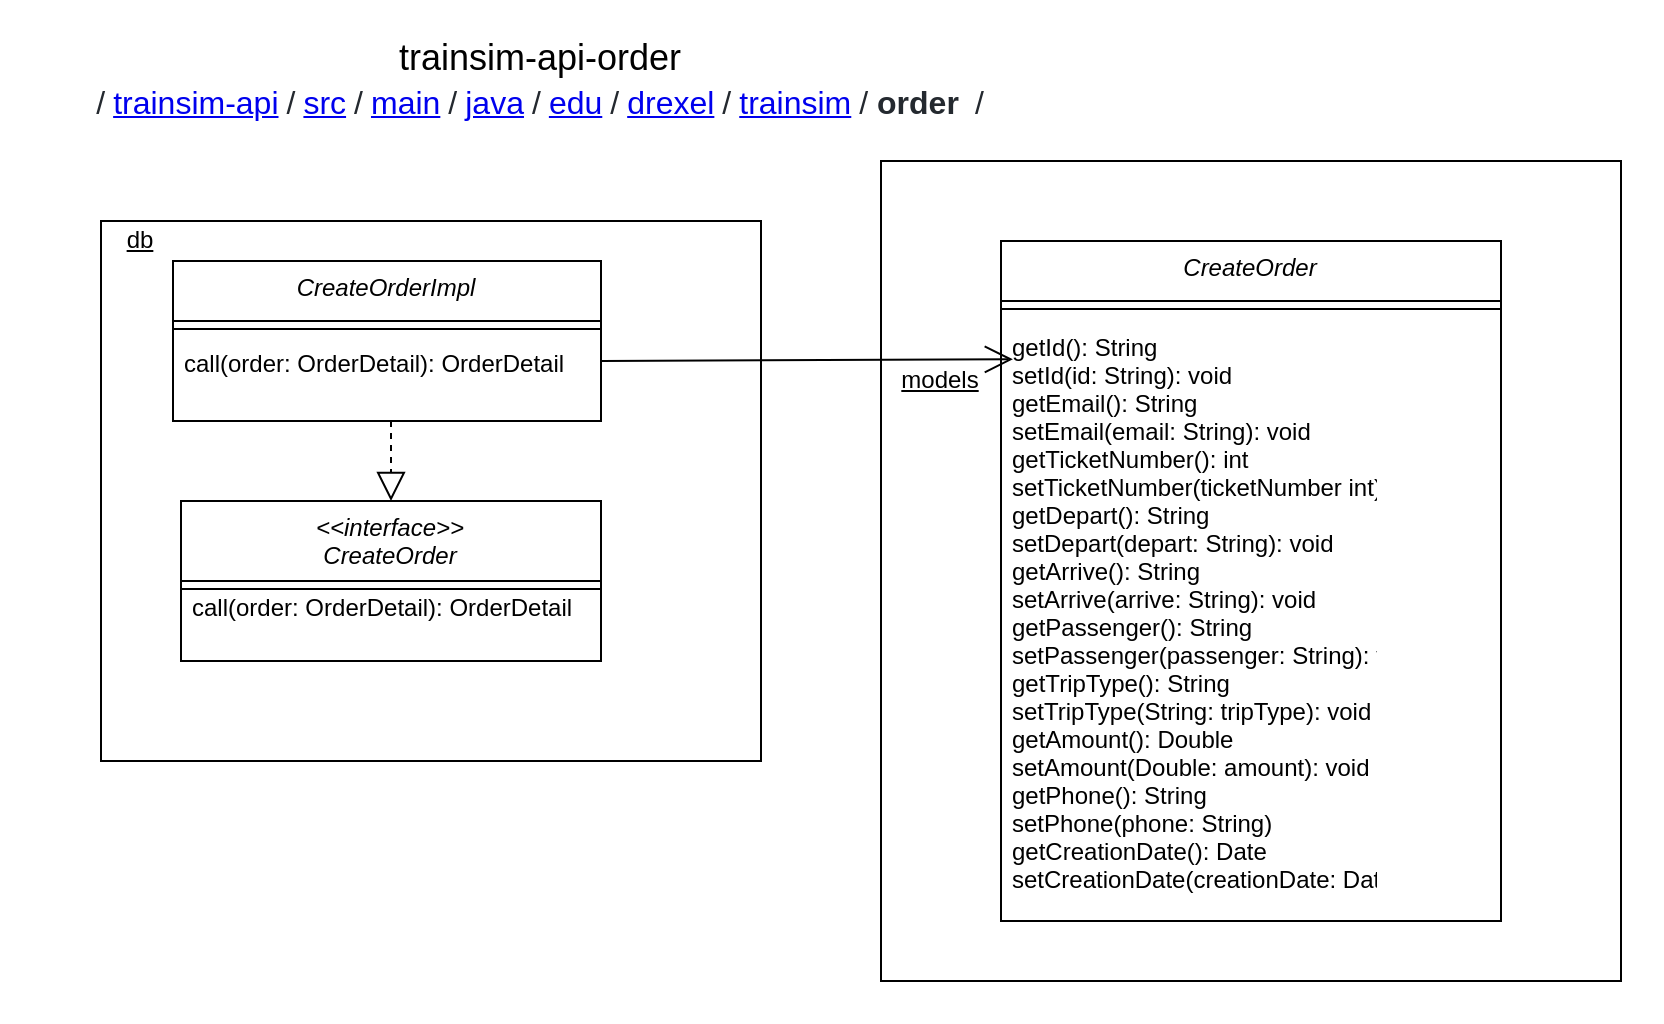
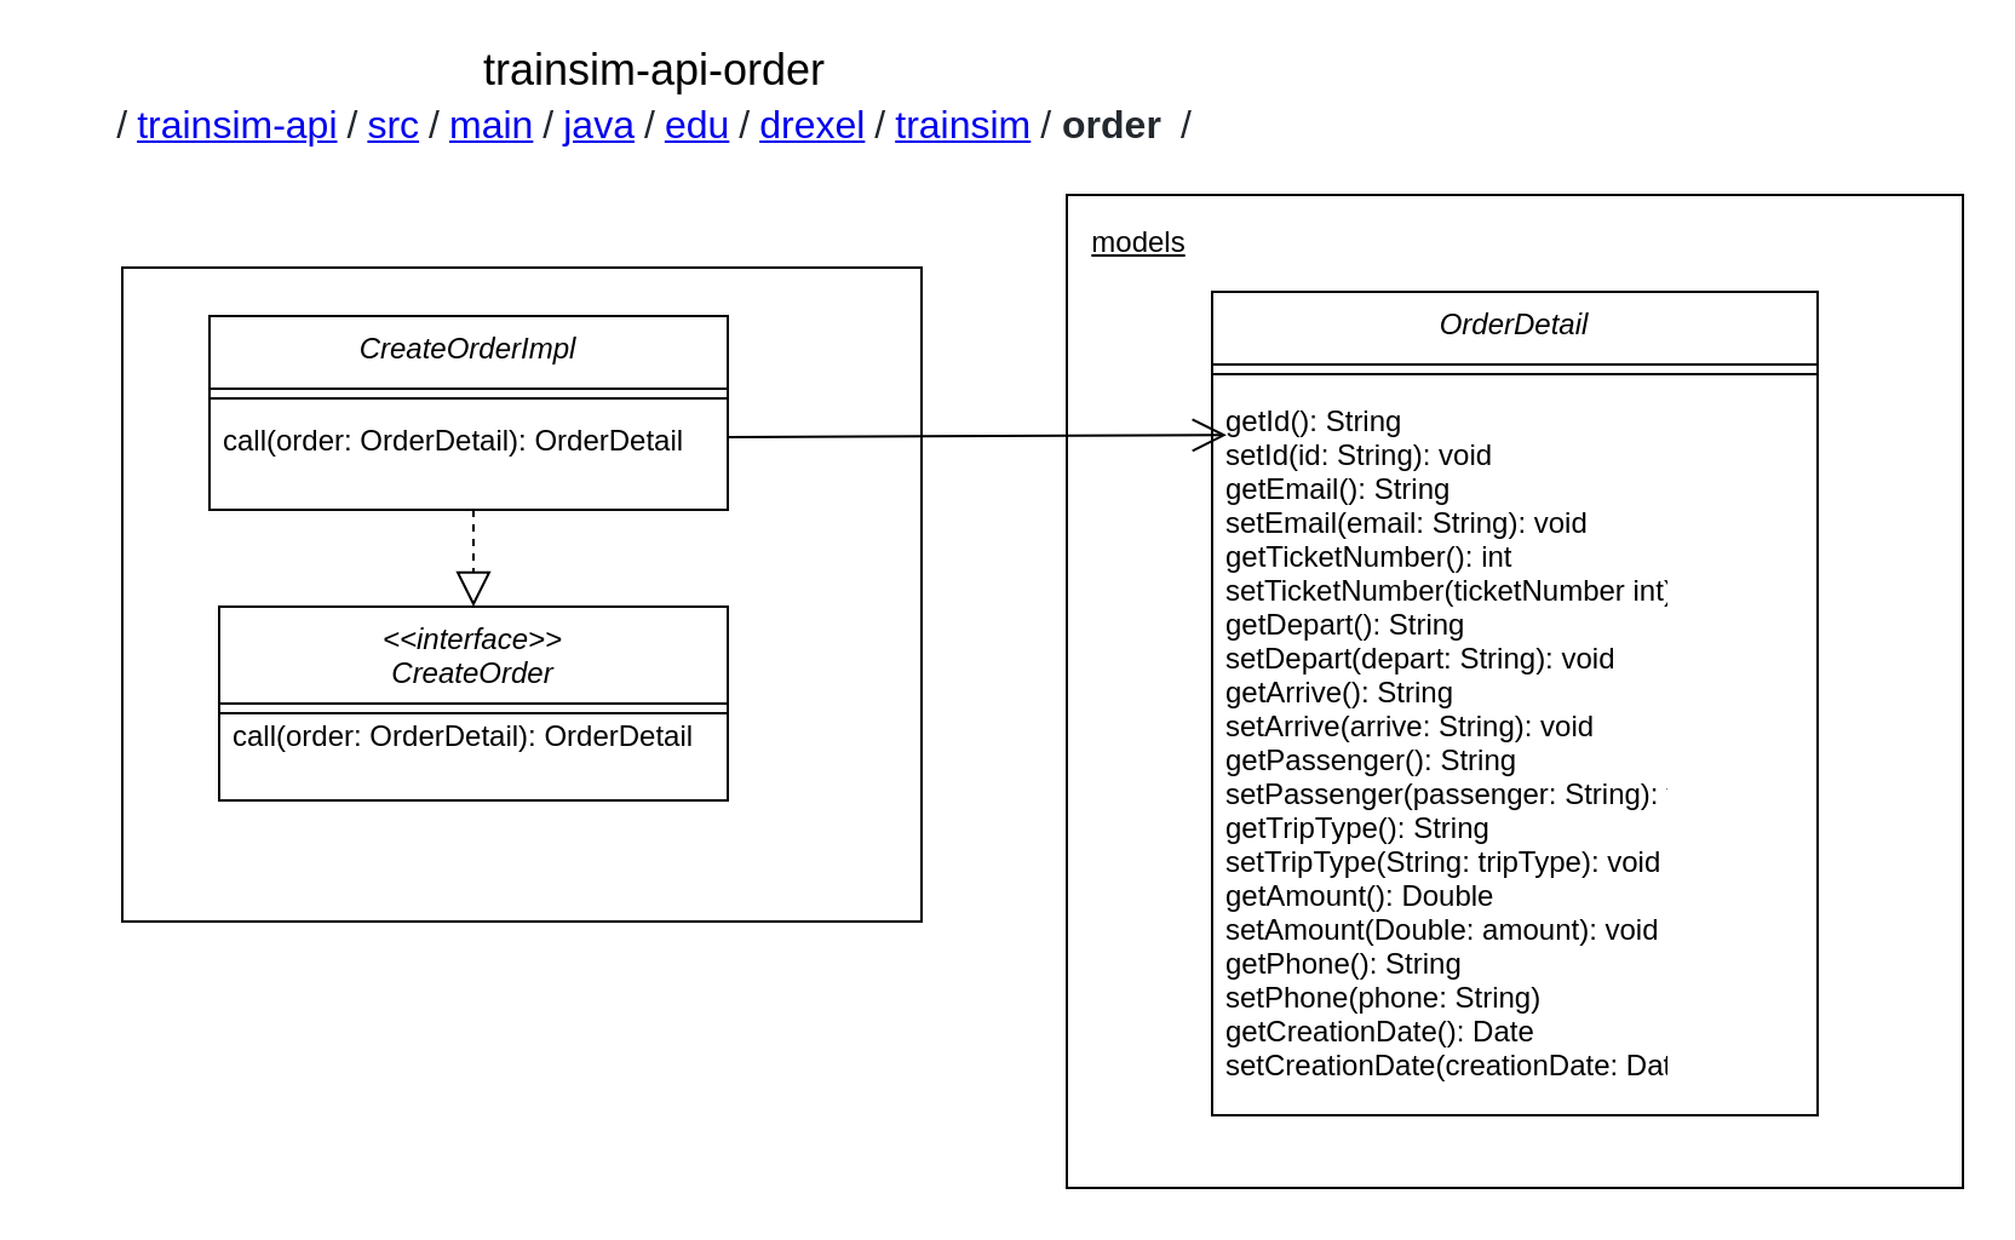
  <mxCell id="0" />
  <mxCell id="1" parent="0" />
  <mxCell id="2" value="" style="rounded=0;whiteSpace=wrap;html=1;" parent="1" vertex="1"><mxGeometry x="440" y="80" width="370" height="410" as="geometry" /></mxCell>
  <mxCell id="3" value="" style="rounded=0;whiteSpace=wrap;html=1;" parent="1" vertex="1"><mxGeometry x="50" y="110" width="330" height="270" as="geometry" /></mxCell>
  <mxCell id="4" value="&lt;&lt;interface&gt;&gt;&#10;CreateOrder" style="swimlane;fontStyle=2;align=center;verticalAlign=top;childLayout=stackLayout;horizontal=1;startSize=40;horizontalStack=0;resizeParent=1;resizeLast=0;collapsible=1;marginBottom=0;rounded=0;shadow=0;strokeWidth=1;" parent="1" vertex="1"><mxGeometry x="90" y="250" width="210" height="80" as="geometry"><mxRectangle x="230" y="140" width="160" height="26" as="alternateBounds" /></mxGeometry></mxCell>
  <mxCell id="5" value="" style="line;html=1;strokeWidth=1;align=left;verticalAlign=middle;spacingTop=-1;spacingLeft=3;spacingRight=3;rotatable=0;labelPosition=right;points=[];portConstraint=eastwest;" parent="4" vertex="1"><mxGeometry y="40" width="210" height="8" as="geometry" /></mxCell>
  <mxCell id="6" value="CreateOrderImpl" style="swimlane;fontStyle=2;align=center;verticalAlign=top;childLayout=stackLayout;horizontal=1;startSize=30;horizontalStack=0;resizeParent=1;resizeLast=0;collapsible=1;marginBottom=0;rounded=0;shadow=0;strokeWidth=1;" parent="1" vertex="1"><mxGeometry x="86" y="130" width="214" height="80" as="geometry"><mxRectangle x="230" y="140" width="160" height="26" as="alternateBounds" /></mxGeometry></mxCell>
  <mxCell id="7" value="" style="line;html=1;strokeWidth=1;align=left;verticalAlign=middle;spacingTop=-1;spacingLeft=3;spacingRight=3;rotatable=0;labelPosition=right;points=[];portConstraint=eastwest;" parent="6" vertex="1"><mxGeometry y="30" width="214" height="8" as="geometry" /></mxCell>
  <mxCell id="8" value="call(order: OrderDetail): OrderDetail" style="text;align=left;verticalAlign=top;spacingLeft=4;spacingRight=4;overflow=hidden;rotatable=0;points=[[0,0.5],[1,0.5]];portConstraint=eastwest;" parent="6" vertex="1"><mxGeometry y="38" width="214" height="30" as="geometry" /></mxCell>
  <mxCell id="9" value="" style="endArrow=block;dashed=1;endFill=0;endSize=12;html=1;entryX=0.5;entryY=0;entryDx=0;entryDy=0;" parent="1" target="4" edge="1"><mxGeometry width="160" relative="1" as="geometry"><mxPoint x="195" y="210" as="sourcePoint" /><mxPoint x="160" y="210" as="targetPoint" /></mxGeometry></mxCell>
- <mxCell id="10" value="CreateOrder" style="swimlane;fontStyle=2;align=center;verticalAlign=top;childLayout=stackLayout;horizontal=1;startSize=30;horizontalStack=0;resizeParent=1;resizeLast=0;collapsible=1;marginBottom=0;rounded=0;shadow=0;strokeWidth=1;" parent="1" vertex="1"><mxGeometry x="500" y="120" width="250" height="340" as="geometry"><mxRectangle x="230" y="140" width="160" height="26" as="alternateBounds" /></mxGeometry></mxCell>
+ <mxCell id="10" value="OrderDetail" style="swimlane;fontStyle=2;align=center;verticalAlign=top;childLayout=stackLayout;horizontal=1;startSize=30;horizontalStack=0;resizeParent=1;resizeLast=0;collapsible=1;marginBottom=0;rounded=0;shadow=0;strokeWidth=1;" parent="1" vertex="1"><mxGeometry x="500" y="120" width="250" height="340" as="geometry"><mxRectangle x="230" y="140" width="160" height="26" as="alternateBounds" /></mxGeometry></mxCell>
  <mxCell id="11" value="" style="line;html=1;strokeWidth=1;align=left;verticalAlign=middle;spacingTop=-1;spacingLeft=3;spacingRight=3;rotatable=0;labelPosition=right;points=[];portConstraint=eastwest;" parent="10" vertex="1"><mxGeometry y="30" width="250" height="8" as="geometry" /></mxCell>
- <mxCell id="12" value="&lt;u&gt;db&lt;/u&gt;" style="text;html=1;strokeColor=none;fillColor=none;align=center;verticalAlign=middle;whiteSpace=wrap;rounded=0;" parent="1" vertex="1"><mxGeometry x="50" y="110" width="40" height="20" as="geometry" /></mxCell>
- <mxCell id="13" value="&lt;u&gt;models&lt;/u&gt;" style="text;html=1;strokeColor=none;fillColor=none;align=center;verticalAlign=middle;whiteSpace=wrap;rounded=0;" parent="1" vertex="1"><mxGeometry x="450" y="180" width="40" height="20" as="geometry" /></mxCell>
+ <mxCell id="13" value="&lt;u&gt;models&lt;/u&gt;" style="text;html=1;strokeColor=none;fillColor=none;align=center;verticalAlign=middle;whiteSpace=wrap;rounded=0;" parent="1" vertex="1"><mxGeometry x="450" y="90" width="40" height="20" as="geometry" /></mxCell>
  <mxCell id="14" value="getId(): String&#10;setId(id: String): void&#10;getEmail(): String&#10;setEmail(email: String): void&#10;getTicketNumber(): int&#10;setTicketNumber(ticketNumber int): void&#10;getDepart(): String&#10;setDepart(depart: String): void&#10;getArrive(): String&#10;setArrive(arrive: String): void&#10;getPassenger(): String&#10;setPassenger(passenger: String): void&#10;getTripType(): String&#10;setTripType(String: tripType): void&#10;getAmount(): Double&#10;setAmount(Double: amount): void&#10;getPhone(): String&#10;setPhone(phone: String)&#10;getCreationDate(): Date&#10;setCreationDate(creationDate: Date)&#10;" style="text;align=left;verticalAlign=top;spacingLeft=4;spacingRight=4;overflow=hidden;rotatable=0;points=[[0,0.5],[1,0.5]];portConstraint=eastwest;" parent="1" vertex="1"><mxGeometry x="500" y="160" width="192" height="290" as="geometry" /></mxCell>
  <mxCell id="15" value="call(order: OrderDetail): OrderDetail" style="text;align=left;verticalAlign=top;spacingLeft=4;spacingRight=4;overflow=hidden;rotatable=0;points=[[0,0.5],[1,0.5]];portConstraint=eastwest;" parent="1" vertex="1"><mxGeometry x="90" y="290" width="210" height="30" as="geometry" /></mxCell>
  <mxCell id="16" value="" style="endArrow=open;endFill=1;endSize=12;html=1;entryX=0.031;entryY=0.066;entryDx=0;entryDy=0;entryPerimeter=0;" parent="1" target="14" edge="1"><mxGeometry width="160" relative="1" as="geometry"><mxPoint x="300" y="180" as="sourcePoint" /><mxPoint x="460" y="180" as="targetPoint" /></mxGeometry></mxCell>
  <mxCell id="17" value="&lt;font style=&quot;font-size: 18px&quot;&gt;trainsim-api-order&lt;br&gt;&lt;/font&gt;&lt;h2 id=&quot;blob-path&quot; class=&quot;breadcrumb flex-auto flex-self-center min-width-0 text-normal mx-2 width-full width-md-auto flex-order-1 flex-md-order-none mt-3 mt-md-0&quot; style=&quot;box-sizing: border-box ; margin: 0px 8px ; background-color: rgb(255 , 255 , 255) ; width: auto ; min-width: 0px&quot;&gt;&lt;font size=&quot;3&quot;&gt;&lt;span class=&quot;mx-1&quot; style=&quot;font-weight: 400 ; box-sizing: border-box ; color: rgb(36 , 41 , 47) ; margin-right: 4px ; margin-left: 4px&quot;&gt;/&lt;/span&gt;&lt;span class=&quot;js-path-segment d-inline-block wb-break-all&quot; style=&quot;font-weight: 400 ; box-sizing: border-box ; color: rgb(36 , 41 , 47) ; word-break: break-all ; display: inline-block&quot;&gt;&lt;a href=&quot;https://github.com/bs3265/trainsim-public-group7/tree/master/trainsim-api&quot; style=&quot;box-sizing: border-box ; background-color: transparent&quot;&gt;trainsim-api&lt;/a&gt;&lt;/span&gt;&lt;span class=&quot;mx-1&quot; style=&quot;font-weight: 400 ; box-sizing: border-box ; color: rgb(36 , 41 , 47) ; margin-right: 4px ; margin-left: 4px&quot;&gt;/&lt;/span&gt;&lt;span class=&quot;js-path-segment d-inline-block wb-break-all&quot; style=&quot;font-weight: 400 ; box-sizing: border-box ; color: rgb(36 , 41 , 47) ; word-break: break-all ; display: inline-block&quot;&gt;&lt;a href=&quot;https://github.com/bs3265/trainsim-public-group7/tree/master/trainsim-api/src&quot; style=&quot;box-sizing: border-box ; background-color: transparent&quot;&gt;src&lt;/a&gt;&lt;/span&gt;&lt;span class=&quot;mx-1&quot; style=&quot;font-weight: 400 ; box-sizing: border-box ; color: rgb(36 , 41 , 47) ; margin-right: 4px ; margin-left: 4px&quot;&gt;/&lt;/span&gt;&lt;span class=&quot;js-path-segment d-inline-block wb-break-all&quot; style=&quot;font-weight: 400 ; box-sizing: border-box ; color: rgb(36 , 41 , 47) ; word-break: break-all ; display: inline-block&quot;&gt;&lt;a href=&quot;https://github.com/bs3265/trainsim-public-group7/tree/master/trainsim-api/src/main&quot; style=&quot;box-sizing: border-box ; background-color: transparent&quot;&gt;main&lt;/a&gt;&lt;/span&gt;&lt;span class=&quot;mx-1&quot; style=&quot;font-weight: 400 ; box-sizing: border-box ; color: rgb(36 , 41 , 47) ; margin-right: 4px ; margin-left: 4px&quot;&gt;/&lt;/span&gt;&lt;span class=&quot;js-path-segment d-inline-block wb-break-all&quot; style=&quot;font-weight: 400 ; box-sizing: border-box ; color: rgb(36 , 41 , 47) ; word-break: break-all ; display: inline-block&quot;&gt;&lt;a href=&quot;https://github.com/bs3265/trainsim-public-group7/tree/master/trainsim-api/src/main/java&quot; style=&quot;box-sizing: border-box ; background-color: transparent&quot;&gt;java&lt;/a&gt;&lt;/span&gt;&lt;span class=&quot;mx-1&quot; style=&quot;font-weight: 400 ; box-sizing: border-box ; color: rgb(36 , 41 , 47) ; margin-right: 4px ; margin-left: 4px&quot;&gt;/&lt;/span&gt;&lt;span class=&quot;js-path-segment d-inline-block wb-break-all&quot; style=&quot;font-weight: 400 ; box-sizing: border-box ; color: rgb(36 , 41 , 47) ; word-break: break-all ; display: inline-block&quot;&gt;&lt;a href=&quot;https://github.com/bs3265/trainsim-public-group7/tree/master/trainsim-api/src/main/java/edu&quot; style=&quot;box-sizing: border-box ; background-color: transparent&quot;&gt;edu&lt;/a&gt;&lt;/span&gt;&lt;span class=&quot;mx-1&quot; style=&quot;font-weight: 400 ; box-sizing: border-box ; color: rgb(36 , 41 , 47) ; margin-right: 4px ; margin-left: 4px&quot;&gt;/&lt;/span&gt;&lt;span class=&quot;js-path-segment d-inline-block wb-break-all&quot; style=&quot;font-weight: 400 ; box-sizing: border-box ; color: rgb(36 , 41 , 47) ; word-break: break-all ; display: inline-block&quot;&gt;&lt;a href=&quot;https://github.com/bs3265/trainsim-public-group7/tree/master/trainsim-api/src/main/java/edu/drexel&quot; style=&quot;box-sizing: border-box ; background-color: transparent&quot;&gt;drexel&lt;/a&gt;&lt;/span&gt;&lt;span class=&quot;mx-1&quot; style=&quot;font-weight: 400 ; box-sizing: border-box ; color: rgb(36 , 41 , 47) ; margin-right: 4px ; margin-left: 4px&quot;&gt;/&lt;/span&gt;&lt;span class=&quot;js-path-segment d-inline-block wb-break-all&quot; style=&quot;font-weight: 400 ; box-sizing: border-box ; color: rgb(36 , 41 , 47) ; word-break: break-all ; display: inline-block&quot;&gt;&lt;a href=&quot;https://github.com/bs3265/trainsim-public-group7/tree/master/trainsim-api/src/main/java/edu/drexel/trainsim&quot; style=&quot;box-sizing: border-box ; background-color: transparent&quot;&gt;trainsim&lt;/a&gt;&lt;/span&gt;&lt;span class=&quot;mx-1&quot; style=&quot;box-sizing: border-box ; color: rgb(36 , 41 , 47) ; margin-right: 4px ; margin-left: 4px&quot;&gt;&lt;span style=&quot;font-weight: 400&quot;&gt;/&amp;nbsp;&lt;/span&gt;order&lt;/span&gt;&lt;span class=&quot;mx-1&quot; style=&quot;font-weight: 400 ; box-sizing: border-box ; color: rgb(36 , 41 , 47) ; margin-right: 4px ; margin-left: 4px&quot;&gt;/&lt;/span&gt;&lt;/font&gt;&lt;br&gt;&lt;/h2&gt;" style="text;html=1;strokeColor=none;fillColor=none;align=center;verticalAlign=middle;whiteSpace=wrap;rounded=0;" parent="1" vertex="1"><mxGeometry x="20" y="20" width="500" height="40" as="geometry" /></mxCell>
